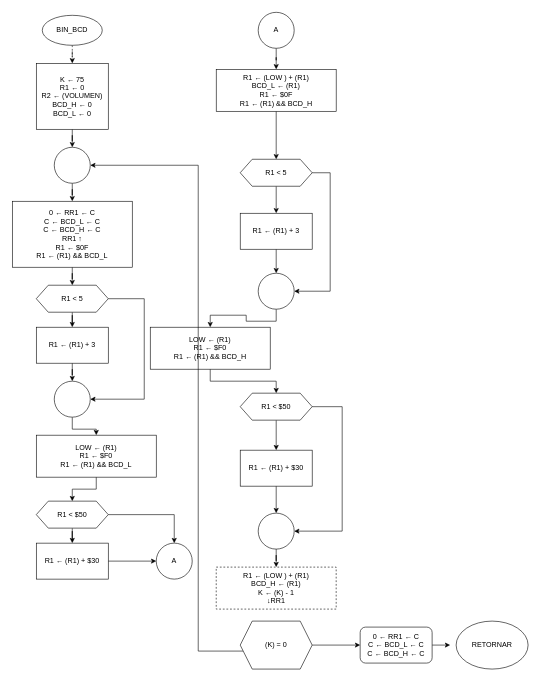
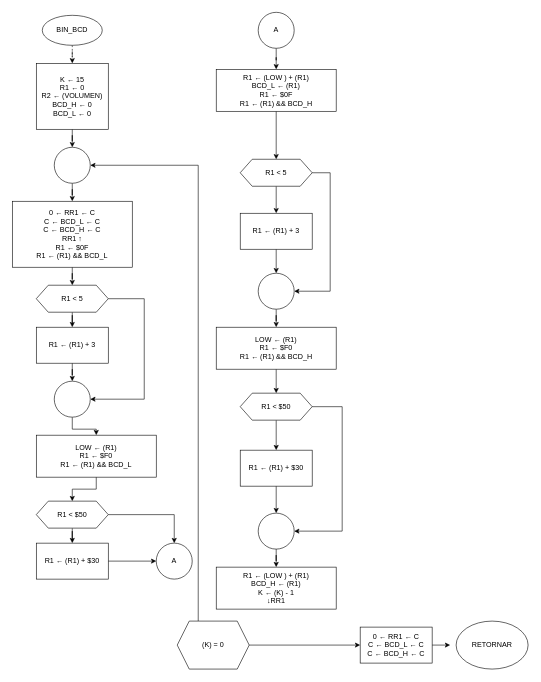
  <mxCell id="0" />
  <mxCell id="1" parent="0" />
  <mxCell id="2" value="" style="edgeStyle=orthogonalEdgeStyle;rounded=0;orthogonalLoop=1;jettySize=auto;html=1;dashed=1;" edge="1" parent="1" source="3" target="5"><mxGeometry relative="1" as="geometry" /></mxCell>
  <mxCell id="3" value="BIN_BCD" style="ellipse;whiteSpace=wrap;html=1;" vertex="1" parent="1"><mxGeometry x="70" y="25" width="100" height="50" as="geometry" /></mxCell>
  <mxCell id="4" value="" style="edgeStyle=orthogonalEdgeStyle;rounded=0;orthogonalLoop=1;jettySize=auto;html=1;" edge="1" parent="1" source="5" target="7"><mxGeometry relative="1" as="geometry" /></mxCell>
- <mxCell id="5" value="&lt;div&gt;K ← 75&lt;/div&gt;&lt;div&gt;R1 ← 0&lt;/div&gt;&lt;div&gt;R2 ← (VOLUMEN)&lt;/div&gt;&lt;div&gt;BCD_H ← 0&lt;/div&gt;&lt;div&gt;BCD_L ← 0&lt;br&gt;&lt;/div&gt;" style="whiteSpace=wrap;html=1;" vertex="1" parent="1"><mxGeometry x="60" y="105" width="120" height="110" as="geometry" /></mxCell>
+ <mxCell id="5" value="&lt;div&gt;K ← 15&lt;/div&gt;&lt;div&gt;R1 ← 0&lt;/div&gt;&lt;div&gt;R2 ← (VOLUMEN)&lt;/div&gt;&lt;div&gt;BCD_H ← 0&lt;/div&gt;&lt;div&gt;BCD_L ← 0&lt;br&gt;&lt;/div&gt;" style="whiteSpace=wrap;html=1;" vertex="1" parent="1"><mxGeometry x="60" y="105" width="120" height="110" as="geometry" /></mxCell>
  <mxCell id="6" value="" style="edgeStyle=orthogonalEdgeStyle;rounded=0;orthogonalLoop=1;jettySize=auto;html=1;" edge="1" parent="1" source="7" target="9"><mxGeometry relative="1" as="geometry" /></mxCell>
  <mxCell id="7" value="" style="ellipse;whiteSpace=wrap;html=1;aspect=fixed;" vertex="1" parent="1"><mxGeometry x="90" y="245" width="60" height="60" as="geometry" /></mxCell>
  <mxCell id="8" value="" style="edgeStyle=orthogonalEdgeStyle;rounded=0;orthogonalLoop=1;jettySize=auto;html=1;" edge="1" parent="1" source="9" target="14"><mxGeometry relative="1" as="geometry" /></mxCell>
  <mxCell id="9" value="&lt;div&gt;0 ← RR1 ← C&lt;/div&gt;&lt;div&gt;C ← BCD_L ← C&lt;/div&gt;&lt;div&gt;C ← BCD_H ← C&lt;/div&gt;&lt;div&gt;RR1 ↑&lt;/div&gt;&lt;div&gt;R1 ← $0F&lt;/div&gt;&lt;div&gt;R1 ← (R1) &amp;amp;&amp;amp; BCD_L&lt;br&gt;&lt;/div&gt;" style="whiteSpace=wrap;html=1;" vertex="1" parent="1"><mxGeometry x="20" y="335" width="200" height="110" as="geometry" /></mxCell>
  <mxCell id="10" value="" style="edgeStyle=orthogonalEdgeStyle;rounded=0;orthogonalLoop=1;jettySize=auto;html=1;" edge="1" parent="1" source="11" target="21"><mxGeometry relative="1" as="geometry" /></mxCell>
  <mxCell id="11" value="&lt;div&gt;LOW ← (R1)&lt;br&gt;&lt;/div&gt;&lt;div&gt;R1 ← $F0&lt;/div&gt;&lt;div&gt;R1 ← (R1) &amp;amp;&amp;amp; BCD_L&lt;br&gt;&lt;/div&gt;" style="whiteSpace=wrap;html=1;" vertex="1" parent="1"><mxGeometry x="60" y="725" width="200" height="70" as="geometry" /></mxCell>
  <mxCell id="12" value="" style="edgeStyle=orthogonalEdgeStyle;rounded=0;orthogonalLoop=1;jettySize=auto;html=1;" edge="1" parent="1" source="14" target="16"><mxGeometry relative="1" as="geometry" /></mxCell>
  <mxCell id="13" style="edgeStyle=orthogonalEdgeStyle;rounded=0;orthogonalLoop=1;jettySize=auto;html=1;entryX=1;entryY=0.5;entryDx=0;entryDy=0;" edge="1" parent="1" source="14" target="18"><mxGeometry relative="1" as="geometry"><Array as="points"><mxPoint x="240" y="498" /><mxPoint x="240" y="665" /></Array></mxGeometry></mxCell>
  <mxCell id="14" value="R1 &amp;lt; 5" style="shape=hexagon;perimeter=hexagonPerimeter2;whiteSpace=wrap;html=1;fixedSize=1;" vertex="1" parent="1"><mxGeometry x="60" y="475" width="120" height="45" as="geometry" /></mxCell>
  <mxCell id="15" value="" style="edgeStyle=orthogonalEdgeStyle;rounded=0;orthogonalLoop=1;jettySize=auto;html=1;" edge="1" parent="1" source="16" target="18"><mxGeometry relative="1" as="geometry" /></mxCell>
  <mxCell id="16" value="R1 ← (R1) + 3" style="whiteSpace=wrap;html=1;" vertex="1" parent="1"><mxGeometry x="60" y="545" width="120" height="60" as="geometry" /></mxCell>
  <mxCell id="17" value="" style="edgeStyle=orthogonalEdgeStyle;rounded=0;orthogonalLoop=1;jettySize=auto;html=1;" edge="1" parent="1" source="18" target="11"><mxGeometry relative="1" as="geometry" /></mxCell>
  <mxCell id="18" value="" style="ellipse;whiteSpace=wrap;html=1;aspect=fixed;" vertex="1" parent="1"><mxGeometry x="90" y="635" width="60" height="60" as="geometry" /></mxCell>
  <mxCell id="19" value="" style="edgeStyle=orthogonalEdgeStyle;rounded=0;orthogonalLoop=1;jettySize=auto;html=1;" edge="1" parent="1" source="21" target="25"><mxGeometry relative="1" as="geometry" /></mxCell>
  <mxCell id="20" style="edgeStyle=orthogonalEdgeStyle;rounded=0;orthogonalLoop=1;jettySize=auto;html=1;entryX=0.5;entryY=0;entryDx=0;entryDy=0;" edge="1" parent="1" source="21" target="26"><mxGeometry relative="1" as="geometry" /></mxCell>
  <mxCell id="21" value="R1 &amp;lt; $50" style="shape=hexagon;perimeter=hexagonPerimeter2;whiteSpace=wrap;html=1;fixedSize=1;" vertex="1" parent="1"><mxGeometry x="60" y="835" width="120" height="45" as="geometry" /></mxCell>
  <mxCell id="22" value="" style="edgeStyle=orthogonalEdgeStyle;rounded=0;orthogonalLoop=1;jettySize=auto;html=1;" edge="1" parent="1" source="23" target="31"><mxGeometry relative="1" as="geometry" /></mxCell>
  <mxCell id="23" value="&lt;div&gt;R1 ← (LOW ) + (R1)&lt;/div&gt;&lt;div&gt;BCD_L ← (R1)&lt;br&gt;&lt;/div&gt;&lt;div&gt;R1 ← $0F&lt;/div&gt;&lt;div&gt;R1 ← (R1) &amp;amp;&amp;amp; BCD_H&lt;/div&gt;" style="whiteSpace=wrap;html=1;" vertex="1" parent="1"><mxGeometry x="360" y="115" width="200" height="70" as="geometry" /></mxCell>
  <mxCell id="24" value="" style="edgeStyle=orthogonalEdgeStyle;rounded=0;orthogonalLoop=1;jettySize=auto;html=1;" edge="1" parent="1" source="25" target="26"><mxGeometry relative="1" as="geometry" /></mxCell>
  <mxCell id="25" value="R1 ← (R1) + $30" style="whiteSpace=wrap;html=1;" vertex="1" parent="1"><mxGeometry x="60" y="905" width="120" height="60" as="geometry" /></mxCell>
  <mxCell id="26" value="A" style="ellipse;whiteSpace=wrap;html=1;aspect=fixed;" vertex="1" parent="1"><mxGeometry x="260" y="905" width="60" height="60" as="geometry" /></mxCell>
  <mxCell id="27" value="" style="edgeStyle=orthogonalEdgeStyle;rounded=0;orthogonalLoop=1;jettySize=auto;html=1;" edge="1" parent="1" source="28" target="23"><mxGeometry relative="1" as="geometry" /></mxCell>
  <mxCell id="28" value="A" style="ellipse;whiteSpace=wrap;html=1;aspect=fixed;" vertex="1" parent="1"><mxGeometry x="430" y="20" width="60" height="60" as="geometry" /></mxCell>
  <mxCell id="29" value="" style="edgeStyle=orthogonalEdgeStyle;rounded=0;orthogonalLoop=1;jettySize=auto;html=1;" edge="1" parent="1" source="31" target="33"><mxGeometry relative="1" as="geometry" /></mxCell>
  <mxCell id="30" style="edgeStyle=orthogonalEdgeStyle;rounded=0;orthogonalLoop=1;jettySize=auto;html=1;entryX=1;entryY=0.5;entryDx=0;entryDy=0;" edge="1" parent="1" source="31" target="35"><mxGeometry relative="1" as="geometry"><Array as="points"><mxPoint x="550" y="287" /><mxPoint x="550" y="485" /></Array></mxGeometry></mxCell>
  <mxCell id="31" value="R1 &amp;lt; 5" style="shape=hexagon;perimeter=hexagonPerimeter2;whiteSpace=wrap;html=1;fixedSize=1;" vertex="1" parent="1"><mxGeometry x="400" y="265" width="120" height="45" as="geometry" /></mxCell>
  <mxCell id="32" value="" style="edgeStyle=orthogonalEdgeStyle;rounded=0;orthogonalLoop=1;jettySize=auto;html=1;" edge="1" parent="1" source="33" target="35"><mxGeometry relative="1" as="geometry" /></mxCell>
  <mxCell id="33" value="R1 ← (R1) + 3" style="whiteSpace=wrap;html=1;" vertex="1" parent="1"><mxGeometry x="400" y="355" width="120" height="60" as="geometry" /></mxCell>
  <mxCell id="34" value="" style="edgeStyle=orthogonalEdgeStyle;rounded=0;orthogonalLoop=1;jettySize=auto;html=1;" edge="1" parent="1" source="35" target="37"><mxGeometry relative="1" as="geometry" /></mxCell>
  <mxCell id="35" value="" style="ellipse;whiteSpace=wrap;html=1;aspect=fixed;" vertex="1" parent="1"><mxGeometry x="430" y="455" width="60" height="60" as="geometry" /></mxCell>
  <mxCell id="36" style="edgeStyle=orthogonalEdgeStyle;rounded=0;orthogonalLoop=1;jettySize=auto;html=1;entryX=0.5;entryY=0;entryDx=0;entryDy=0;" edge="1" parent="1" source="37" target="40"><mxGeometry relative="1" as="geometry" /></mxCell>
- <mxCell id="37" value="&lt;div&gt;LOW ← (R1)&lt;br&gt;&lt;/div&gt;&lt;div&gt;R1 ← $F0&lt;/div&gt;&lt;div&gt;R1 ← (R1) &amp;amp;&amp;amp; BCD_H&lt;/div&gt;" style="whiteSpace=wrap;html=1;" vertex="1" parent="1"><mxGeometry x="250" y="545" width="200" height="70" as="geometry" /></mxCell>
+ <mxCell id="37" value="&lt;div&gt;LOW ← (R1)&lt;br&gt;&lt;/div&gt;&lt;div&gt;R1 ← $F0&lt;/div&gt;&lt;div&gt;R1 ← (R1) &amp;amp;&amp;amp; BCD_H&lt;/div&gt;" style="whiteSpace=wrap;html=1;" vertex="1" parent="1"><mxGeometry x="360" y="545" width="200" height="70" as="geometry" /></mxCell>
  <mxCell id="38" value="" style="edgeStyle=orthogonalEdgeStyle;rounded=0;orthogonalLoop=1;jettySize=auto;html=1;" edge="1" parent="1" source="40" target="42"><mxGeometry relative="1" as="geometry" /></mxCell>
  <mxCell id="39" style="edgeStyle=orthogonalEdgeStyle;rounded=0;orthogonalLoop=1;jettySize=auto;html=1;entryX=1;entryY=0.5;entryDx=0;entryDy=0;" edge="1" parent="1" source="40" target="44"><mxGeometry relative="1" as="geometry"><Array as="points"><mxPoint x="570" y="678" /><mxPoint x="570" y="885" /></Array></mxGeometry></mxCell>
  <mxCell id="40" value="R1 &amp;lt; $50" style="shape=hexagon;perimeter=hexagonPerimeter2;whiteSpace=wrap;html=1;fixedSize=1;" vertex="1" parent="1"><mxGeometry x="400" y="655" width="120" height="45" as="geometry" /></mxCell>
  <mxCell id="41" value="" style="edgeStyle=orthogonalEdgeStyle;rounded=0;orthogonalLoop=1;jettySize=auto;html=1;" edge="1" parent="1" source="42" target="44"><mxGeometry relative="1" as="geometry" /></mxCell>
  <mxCell id="42" value="R1 ← (R1) + $30" style="whiteSpace=wrap;html=1;" vertex="1" parent="1"><mxGeometry x="400" y="750" width="120" height="60" as="geometry" /></mxCell>
  <mxCell id="43" style="edgeStyle=orthogonalEdgeStyle;rounded=0;orthogonalLoop=1;jettySize=auto;html=1;entryX=0.5;entryY=0;entryDx=0;entryDy=0;" edge="1" parent="1" source="44" target="45"><mxGeometry relative="1" as="geometry" /></mxCell>
  <mxCell id="44" value="" style="ellipse;whiteSpace=wrap;html=1;aspect=fixed;" vertex="1" parent="1"><mxGeometry x="430" y="855" width="60" height="60" as="geometry" /></mxCell>
- <mxCell id="45" value="&lt;div&gt;R1 ← (LOW ) + (R1)&lt;/div&gt;&lt;div&gt;BCD_H ← (R1)&lt;/div&gt;&lt;div&gt;K ← (K) - 1&lt;/div&gt;&lt;div&gt;↓RR1&lt;br&gt;&lt;/div&gt;" style="whiteSpace=wrap;html=1;dashed=1;" vertex="1" parent="1"><mxGeometry x="360" y="945" width="200" height="70" as="geometry" /></mxCell>
+ <mxCell id="45" value="&lt;div&gt;R1 ← (LOW ) + (R1)&lt;/div&gt;&lt;div&gt;BCD_H ← (R1)&lt;/div&gt;&lt;div&gt;K ← (K) - 1&lt;/div&gt;&lt;div&gt;↓RR1&lt;br&gt;&lt;/div&gt;" style="whiteSpace=wrap;html=1;" vertex="1" parent="1"><mxGeometry x="360" y="945" width="200" height="70" as="geometry" /></mxCell>
  <mxCell id="46" style="edgeStyle=orthogonalEdgeStyle;rounded=0;orthogonalLoop=1;jettySize=auto;html=1;entryX=1;entryY=0.5;entryDx=0;entryDy=0;" edge="1" parent="1" source="48" target="7"><mxGeometry relative="1" as="geometry"><Array as="points"><mxPoint x="330" y="1085" /><mxPoint x="330" y="275" /></Array></mxGeometry></mxCell>
  <mxCell id="47" value="" style="edgeStyle=orthogonalEdgeStyle;rounded=0;orthogonalLoop=1;jettySize=auto;html=1;" edge="1" parent="1" source="48" target="50"><mxGeometry relative="1" as="geometry" /></mxCell>
- <mxCell id="48" value="(K) = 0" style="shape=hexagon;perimeter=hexagonPerimeter2;whiteSpace=wrap;html=1;fixedSize=1;" vertex="1" parent="1"><mxGeometry x="400" y="1035" width="120" height="80" as="geometry" /></mxCell>
+ <mxCell id="48" value="(K) = 0" style="shape=hexagon;perimeter=hexagonPerimeter2;whiteSpace=wrap;html=1;fixedSize=1;" vertex="1" parent="1"><mxGeometry x="295" y="1035" width="120" height="80" as="geometry" /></mxCell>
  <mxCell id="49" value="" style="edgeStyle=orthogonalEdgeStyle;rounded=0;orthogonalLoop=1;jettySize=auto;html=1;" edge="1" parent="1" source="50"><mxGeometry relative="1" as="geometry"><mxPoint x="750" y="1075" as="targetPoint" /></mxGeometry></mxCell>
- <mxCell id="50" value="&lt;div&gt;0 ← RR1 ← C&lt;div&gt;C ← BCD_L ← C&lt;/div&gt;&lt;div&gt;C ← BCD_H ← C&lt;/div&gt;&lt;/div&gt;" style="whiteSpace=wrap;html=1;rounded=1;" vertex="1" parent="1"><mxGeometry x="600" y="1045" width="120" height="60" as="geometry" /></mxCell>
+ <mxCell id="50" value="&lt;div&gt;0 ← RR1 ← C&lt;div&gt;C ← BCD_L ← C&lt;/div&gt;&lt;div&gt;C ← BCD_H ← C&lt;/div&gt;&lt;/div&gt;" style="whiteSpace=wrap;html=1;" vertex="1" parent="1"><mxGeometry x="600" y="1045" width="120" height="60" as="geometry" /></mxCell>
  <mxCell id="51" value="RETORNAR" style="ellipse;whiteSpace=wrap;html=1;" vertex="1" parent="1"><mxGeometry x="760" y="1035" width="120" height="80" as="geometry" /></mxCell>
  <mxCell id="52" style="edgeStyle=orthogonalEdgeStyle;rounded=0;orthogonalLoop=1;jettySize=auto;html=1;exitX=0.5;exitY=1;exitDx=0;exitDy=0;" edge="1" parent="1" source="51" target="51"><mxGeometry relative="1" as="geometry" /></mxCell>
